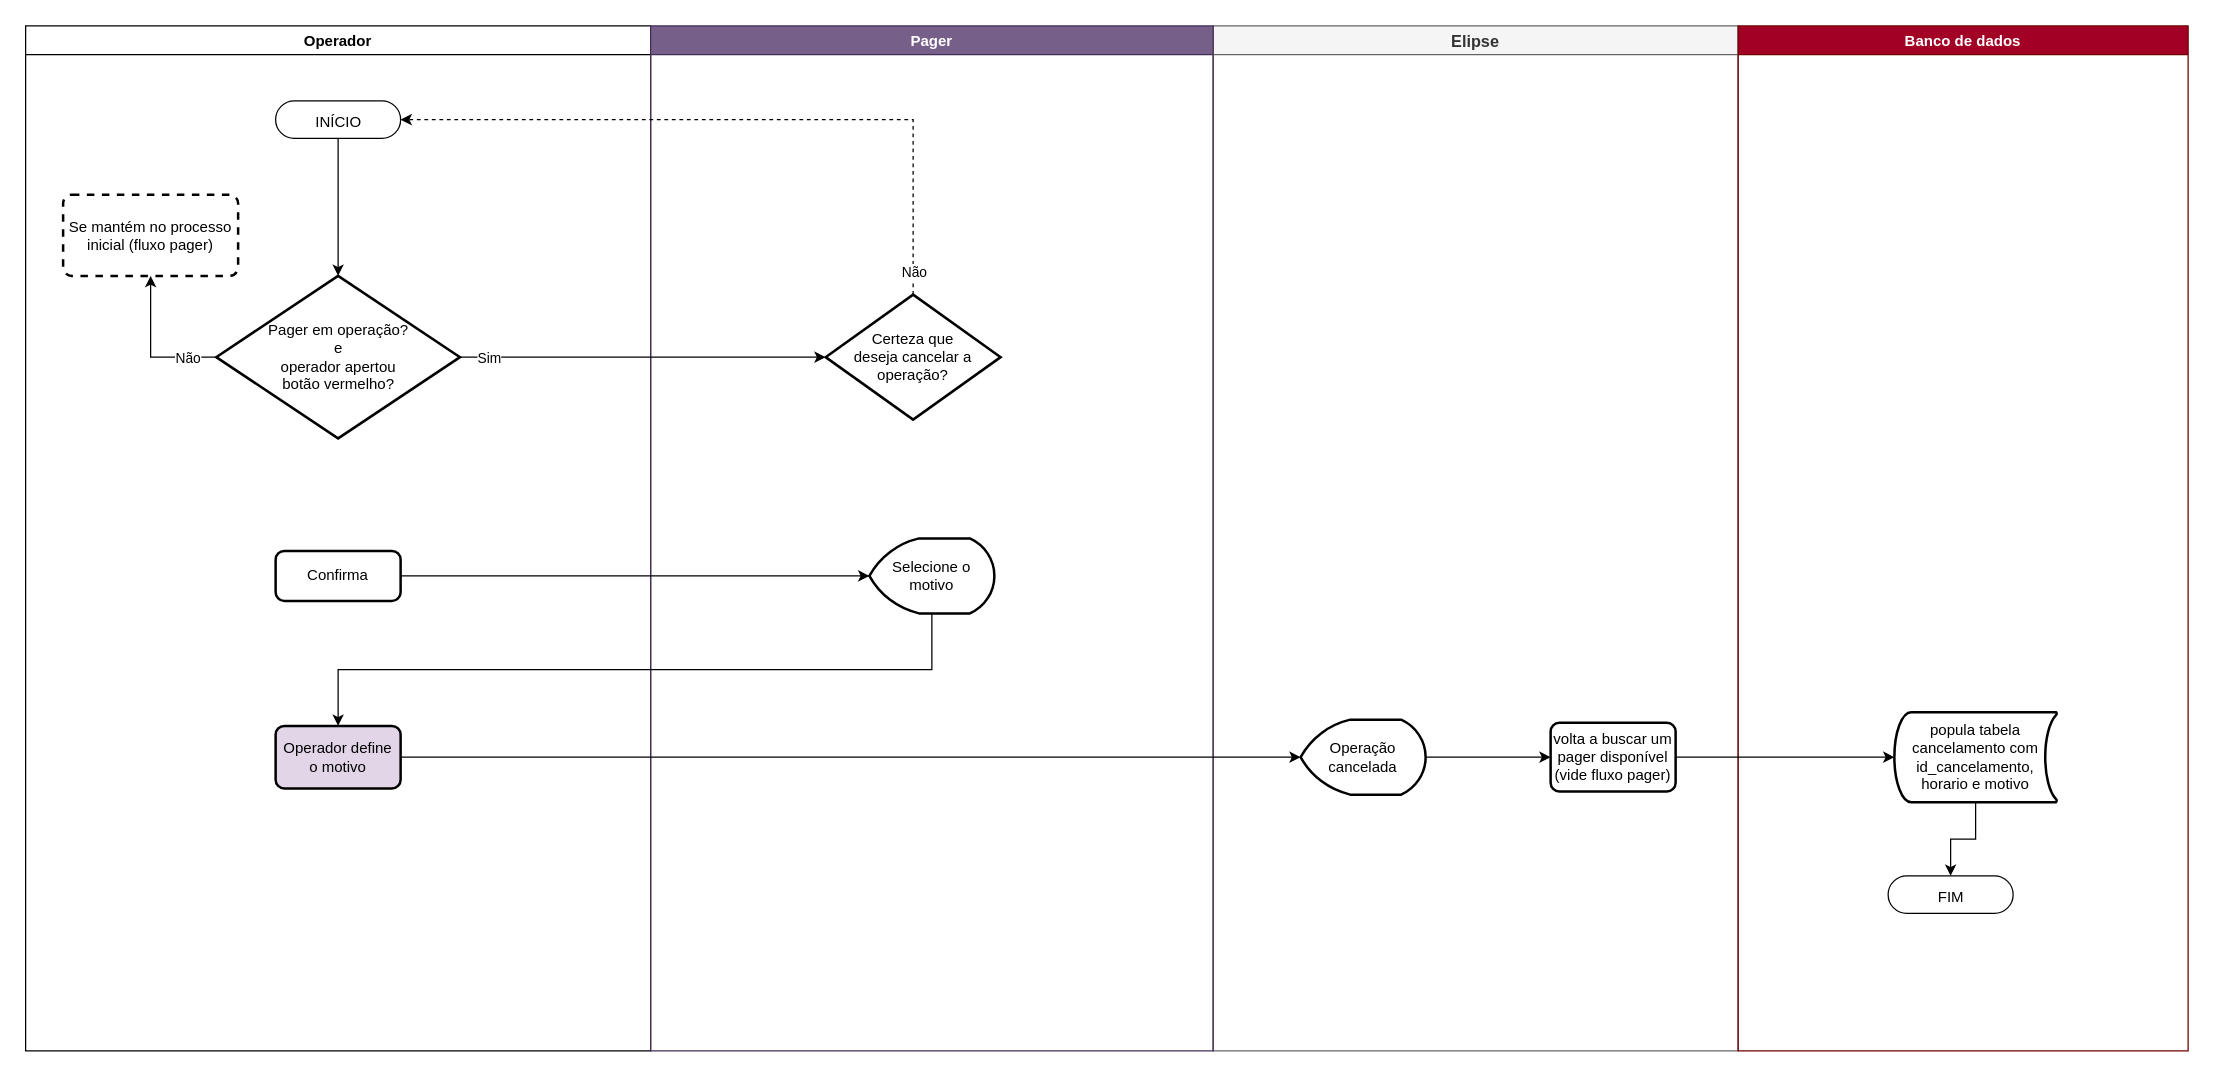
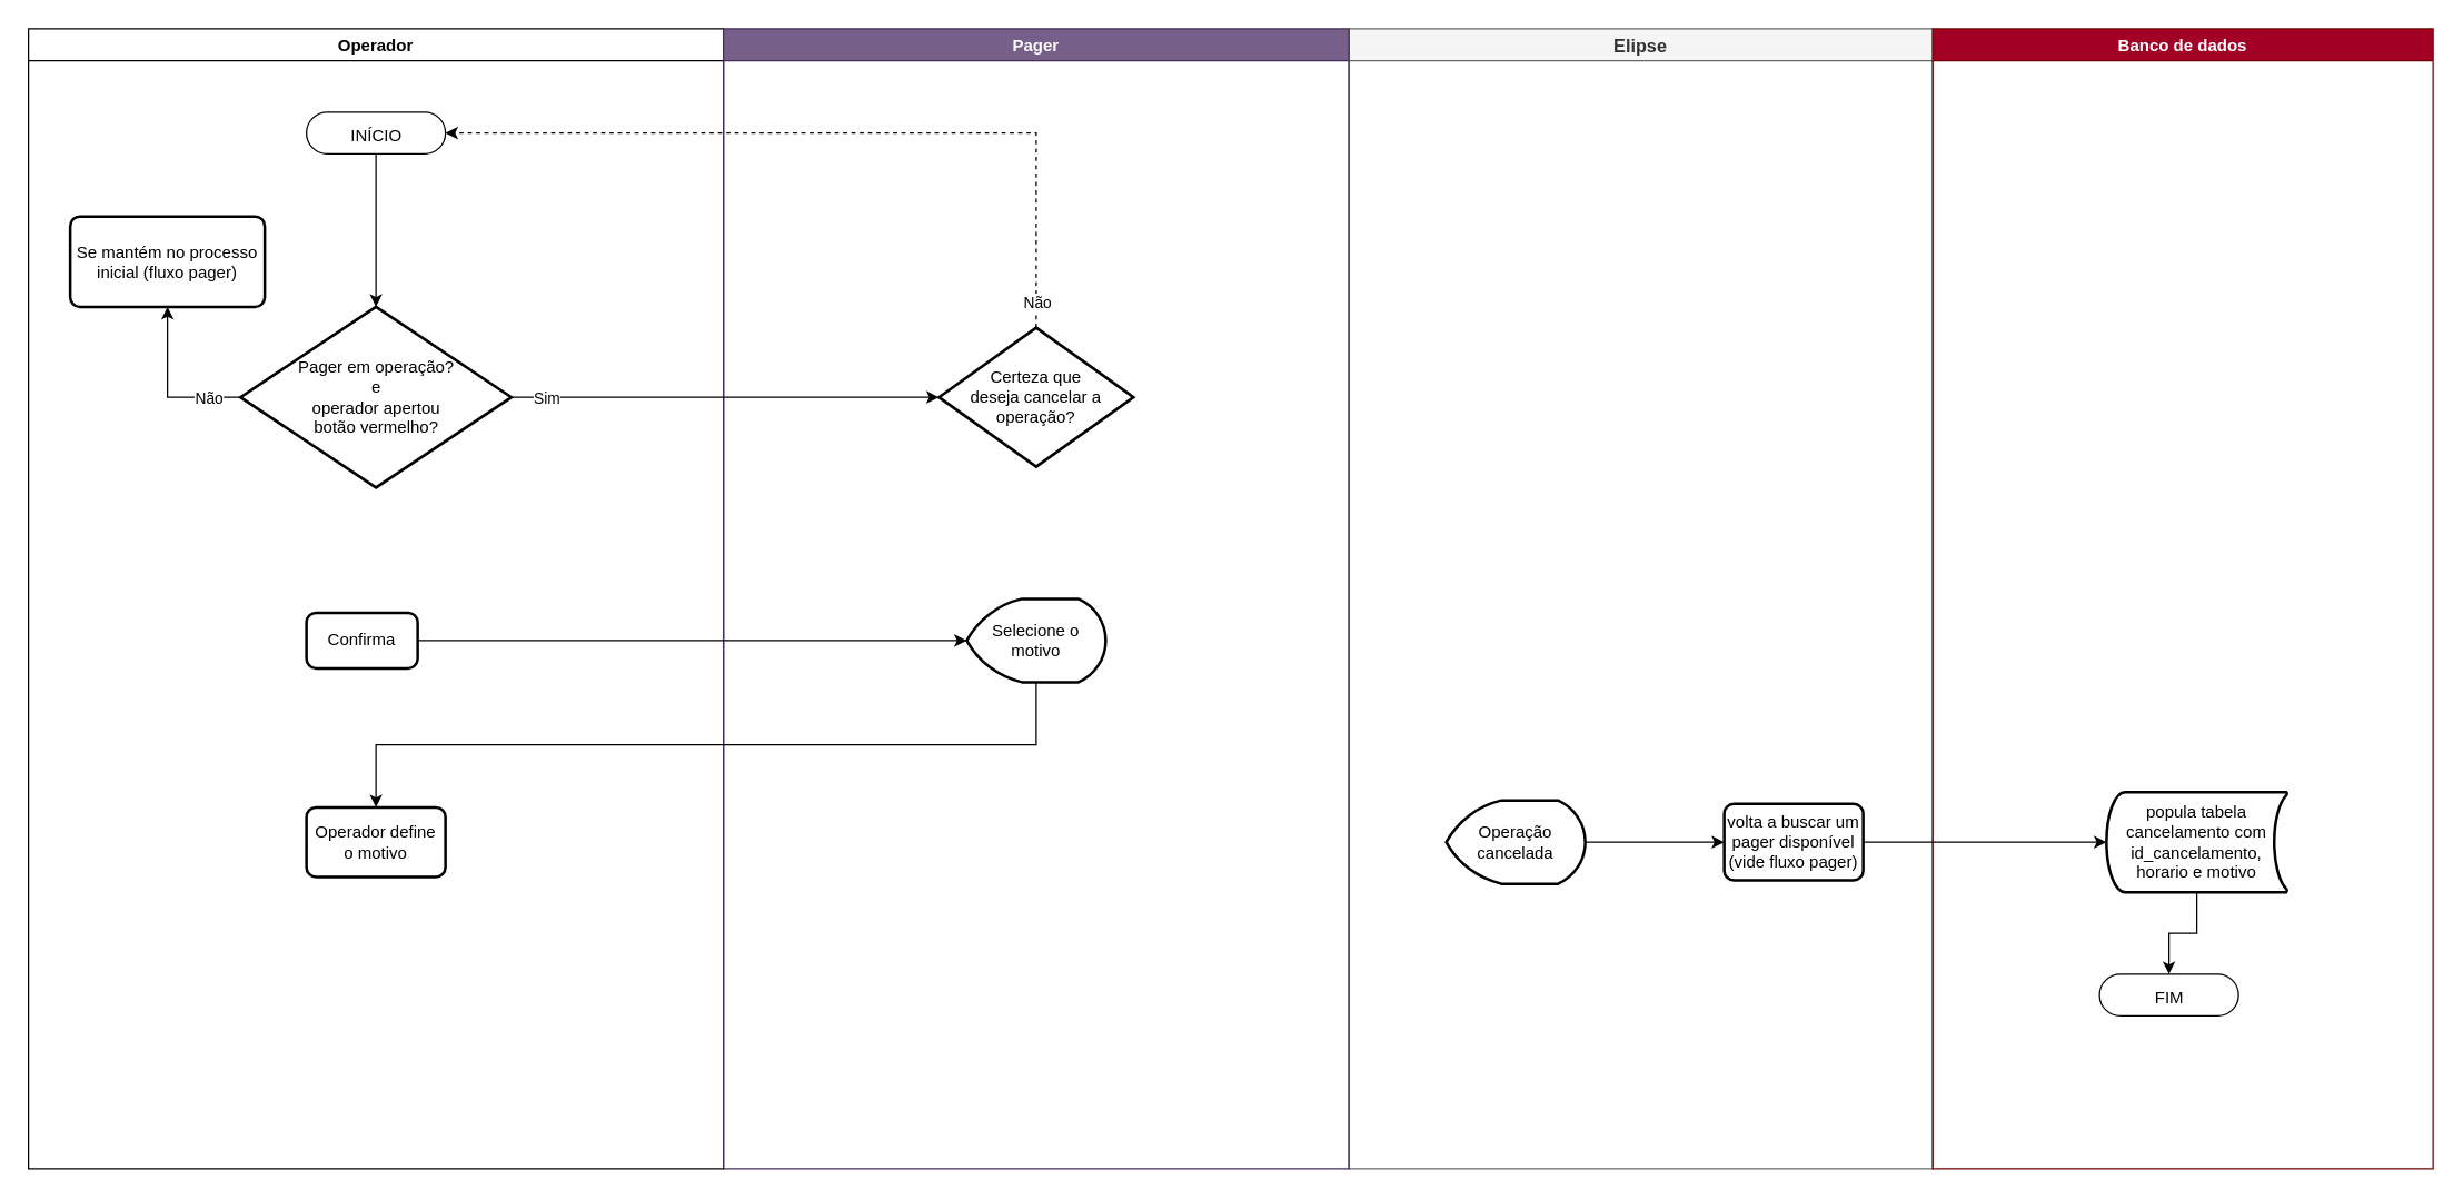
  <mxCell id="0" />
  <mxCell id="1" parent="0" />
  <mxCell id="2" value="Elipse" style="swimlane;fillColor=#f5f5f5;fontColor=#333333;strokeColor=#666666;resizable=1;fixedWidth=1;movable=0;fontSize=13;" parent="1" vertex="1"><mxGeometry x="970" width="420" height="820" as="geometry" y="20" /></mxCell>
  <mxCell id="3" style="edgeStyle=orthogonalEdgeStyle;rounded=0;orthogonalLoop=1;jettySize=auto;html=1;exitX=1;exitY=0.5;exitDx=0;exitDy=0;exitPerimeter=0;entryX=0;entryY=0.5;entryDx=0;entryDy=0;" parent="2" source="4" target="5" edge="1"><mxGeometry relative="1" as="geometry" /></mxCell>
  <mxCell id="4" value="Operação&lt;br&gt;cancelada" style="strokeWidth=2;html=1;shape=mxgraph.flowchart.display;whiteSpace=wrap;" parent="2" vertex="1"><mxGeometry x="70" y="555" width="100" height="60" as="geometry" /></mxCell>
  <mxCell id="5" value="volta a buscar um pager disponível (vide fluxo pager)" style="rounded=1;whiteSpace=wrap;html=1;absoluteArcSize=1;arcSize=14;strokeWidth=2;" parent="2" vertex="1"><mxGeometry x="270" y="557.5" width="100" height="55" as="geometry" /></mxCell>
  <mxCell id="6" value="Operador" style="swimlane;startSize=23;movable=0;resizable=1;" parent="1" vertex="1"><mxGeometry width="500" height="820" as="geometry" x="20" y="20" /></mxCell>
  <mxCell id="7" style="edgeStyle=orthogonalEdgeStyle;rounded=0;orthogonalLoop=1;jettySize=auto;html=1;exitX=0;exitY=0.5;exitDx=0;exitDy=0;exitPerimeter=0;entryX=0.5;entryY=1;entryDx=0;entryDy=0;" parent="6" source="9" target="12" edge="1"><mxGeometry relative="1" as="geometry" /></mxCell>
  <mxCell id="8" value="Não" style="edgeLabel;html=1;align=center;verticalAlign=middle;resizable=0;points=[];" parent="7" vertex="1" connectable="0"><mxGeometry x="-0.605" relative="1" as="geometry"><mxPoint as="offset" /></mxGeometry></mxCell>
  <mxCell id="9" value="Pager em operação?&lt;br&gt;e&lt;br&gt;operador apertou&lt;br&gt;botão vermelho?" style="strokeWidth=2;html=1;shape=mxgraph.flowchart.decision;whiteSpace=wrap;" parent="6" vertex="1"><mxGeometry x="152.5" y="200" width="195" height="130" as="geometry" /></mxCell>
  <mxCell id="10" style="edgeStyle=orthogonalEdgeStyle;rounded=0;orthogonalLoop=1;jettySize=auto;html=1;exitX=0.5;exitY=0.5;exitDx=0;exitDy=15;exitPerimeter=0;entryX=0.5;entryY=0;entryDx=0;entryDy=0;entryPerimeter=0;" parent="6" source="11" target="9" edge="1"><mxGeometry relative="1" as="geometry" /></mxCell>
  <mxCell id="11" value="&lt;span style=&quot;font-size: 12px&quot;&gt;INÍCIO&lt;/span&gt;" style="html=1;dashed=0;whitespace=wrap;shape=mxgraph.dfd.start;fontSize=16;" parent="6" vertex="1"><mxGeometry x="200" y="60" width="100" height="30" as="geometry" /></mxCell>
- <mxCell id="12" value="Se mantém no processo inicial (fluxo pager)" style="rounded=1;whiteSpace=wrap;html=1;absoluteArcSize=1;arcSize=14;strokeWidth=2;dashed=1;" parent="6" vertex="1"><mxGeometry x="30" y="135" width="140" height="65" as="geometry" /></mxCell>
- <mxCell id="13" value="Confirma" style="rounded=1;whiteSpace=wrap;html=1;absoluteArcSize=1;arcSize=14;strokeWidth=2;" parent="6" vertex="1"><mxGeometry x="200" y="420" width="100" height="40" as="geometry" /></mxCell>
- <mxCell id="14" value="Operador define&lt;br&gt;o motivo" style="rounded=1;whiteSpace=wrap;html=1;absoluteArcSize=1;arcSize=14;strokeWidth=2;fillColor=#e1d5e7;" parent="6" vertex="1"><mxGeometry x="200" y="560" width="100" height="50" as="geometry" /></mxCell>
+ <mxCell id="12" value="Se mantém no processo inicial (fluxo pager)" style="rounded=1;whiteSpace=wrap;html=1;absoluteArcSize=1;arcSize=14;strokeWidth=2;" parent="6" vertex="1"><mxGeometry x="30" y="135" width="140" height="65" as="geometry" /></mxCell>
+ <mxCell id="13" value="Confirma" style="rounded=1;whiteSpace=wrap;html=1;absoluteArcSize=1;arcSize=14;strokeWidth=2;" parent="6" vertex="1"><mxGeometry x="200" y="420" width="80" height="40" as="geometry" /></mxCell>
+ <mxCell id="14" value="Operador define&lt;br&gt;o motivo" style="rounded=1;whiteSpace=wrap;html=1;absoluteArcSize=1;arcSize=14;strokeWidth=2;" parent="6" vertex="1"><mxGeometry x="200" y="560" width="100" height="50" as="geometry" /></mxCell>
  <mxCell id="15" value="Pager" style="swimlane;startSize=23;fillColor=#76608a;strokeColor=#432D57;fontColor=#ffffff;movable=0;resizable=1;" parent="1" vertex="1"><mxGeometry x="520" width="450" height="820" as="geometry" y="20" /></mxCell>
  <mxCell id="16" value="Selecione o&lt;br&gt;motivo" style="strokeWidth=2;html=1;shape=mxgraph.flowchart.display;whiteSpace=wrap;" parent="15" vertex="1"><mxGeometry x="175" y="410" width="100" height="60" as="geometry" /></mxCell>
- <mxCell id="17" value="Certeza que&lt;br&gt;deseja cancelar a operação?" style="strokeWidth=2;html=1;shape=mxgraph.flowchart.decision;whiteSpace=wrap;" vertex="1" parent="15"><mxGeometry x="140" y="215" width="140" height="100" as="geometry" /></mxCell>
+ <mxCell id="17" value="Certeza que&lt;br&gt;deseja cancelar a operação?" style="strokeWidth=2;html=1;shape=mxgraph.flowchart.decision;whiteSpace=wrap;" vertex="1" parent="15"><mxGeometry x="155" y="215" width="140" height="100" as="geometry" /></mxCell>
  <mxCell id="18" value="Banco de dados" style="swimlane;fillColor=#a20025;fontColor=#ffffff;strokeColor=#6F0000;movable=0;" parent="1" vertex="1"><mxGeometry x="1390" width="360" height="820" as="geometry" y="20" /></mxCell>
  <mxCell id="19" style="edgeStyle=orthogonalEdgeStyle;rounded=0;orthogonalLoop=1;jettySize=auto;html=1;exitX=0.5;exitY=1;exitDx=0;exitDy=0;exitPerimeter=0;entryX=0.5;entryY=0.5;entryDx=0;entryDy=-15;entryPerimeter=0;" parent="18" source="20" target="21" edge="1"><mxGeometry relative="1" as="geometry" /></mxCell>
  <mxCell id="20" value="popula tabela cancelamento com id_cancelamento, horario e motivo" style="strokeWidth=2;html=1;shape=mxgraph.flowchart.stored_data;whiteSpace=wrap;" parent="18" vertex="1"><mxGeometry x="125" y="549" width="130" height="72" as="geometry" /></mxCell>
  <mxCell id="21" value="&lt;span style=&quot;font-size: 12px&quot;&gt;FIM&lt;/span&gt;" style="html=1;dashed=0;whitespace=wrap;shape=mxgraph.dfd.start;fontSize=16;" parent="18" vertex="1"><mxGeometry x="120" y="680" width="100" height="30" as="geometry" /></mxCell>
  <mxCell id="22" style="edgeStyle=orthogonalEdgeStyle;rounded=0;orthogonalLoop=1;jettySize=auto;html=1;exitX=1;exitY=0.5;exitDx=0;exitDy=0;exitPerimeter=0;entryX=0;entryY=0.5;entryDx=0;entryDy=0;entryPerimeter=0;" parent="1" source="9" target="17" edge="1"><mxGeometry relative="1" as="geometry"><mxPoint x="690" y="285" as="targetPoint" /></mxGeometry></mxCell>
  <mxCell id="23" value="Sim" style="edgeLabel;html=1;align=center;verticalAlign=middle;resizable=0;points=[];" vertex="1" connectable="0" parent="22"><mxGeometry x="-0.84" relative="1" as="geometry"><mxPoint as="offset" /></mxGeometry></mxCell>
  <mxCell id="24" style="edgeStyle=orthogonalEdgeStyle;rounded=0;orthogonalLoop=1;jettySize=auto;html=1;exitX=1;exitY=0.5;exitDx=0;exitDy=0;entryX=0;entryY=0.5;entryDx=0;entryDy=0;entryPerimeter=0;" parent="1" source="13" target="16" edge="1"><mxGeometry relative="1" as="geometry" /></mxCell>
  <mxCell id="25" style="edgeStyle=orthogonalEdgeStyle;rounded=0;orthogonalLoop=1;jettySize=auto;html=1;exitX=0.5;exitY=1;exitDx=0;exitDy=0;exitPerimeter=0;entryX=0.5;entryY=0;entryDx=0;entryDy=0;" parent="1" source="16" target="14" edge="1"><mxGeometry relative="1" as="geometry" /></mxCell>
- <mxCell id="26" style="edgeStyle=orthogonalEdgeStyle;rounded=0;orthogonalLoop=1;jettySize=auto;html=1;exitX=1;exitY=0.5;exitDx=0;exitDy=0;entryX=0;entryY=0.5;entryDx=0;entryDy=0;entryPerimeter=0;" parent="1" source="14" target="4" edge="1"><mxGeometry relative="1" as="geometry" /></mxCell>
  <mxCell id="27" style="edgeStyle=orthogonalEdgeStyle;rounded=0;orthogonalLoop=1;jettySize=auto;html=1;exitX=1;exitY=0.5;exitDx=0;exitDy=0;entryX=0;entryY=0.5;entryDx=0;entryDy=0;entryPerimeter=0;" parent="1" source="5" target="20" edge="1"><mxGeometry relative="1" as="geometry" /></mxCell>
  <mxCell id="28" style="edgeStyle=orthogonalEdgeStyle;rounded=0;orthogonalLoop=1;jettySize=auto;html=1;exitX=0.5;exitY=0;exitDx=0;exitDy=0;exitPerimeter=0;entryX=1;entryY=0.5;entryDx=0;entryDy=0;entryPerimeter=0;dashed=1;" edge="1" parent="1" source="17" target="11"><mxGeometry relative="1" as="geometry" /></mxCell>
  <mxCell id="29" value="Não" style="edgeLabel;html=1;align=center;verticalAlign=middle;resizable=0;points=[];" vertex="1" connectable="0" parent="28"><mxGeometry x="-0.932" relative="1" as="geometry"><mxPoint as="offset" /></mxGeometry></mxCell>
